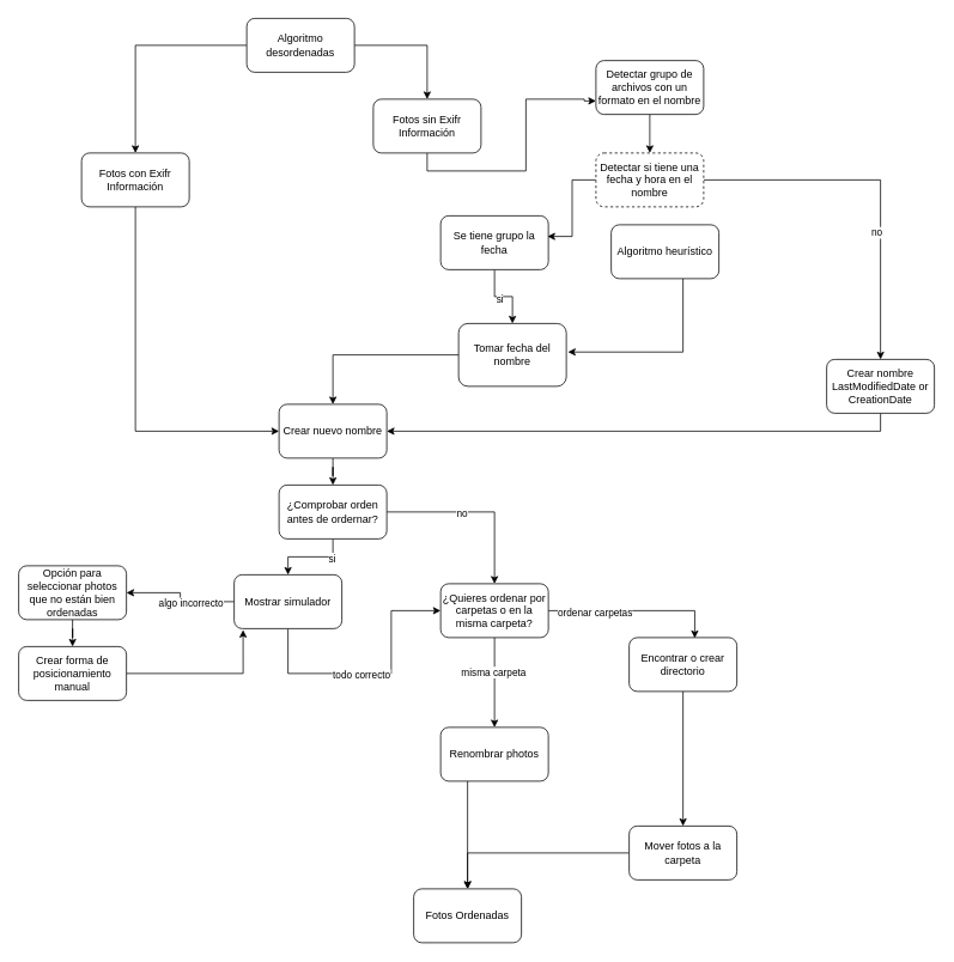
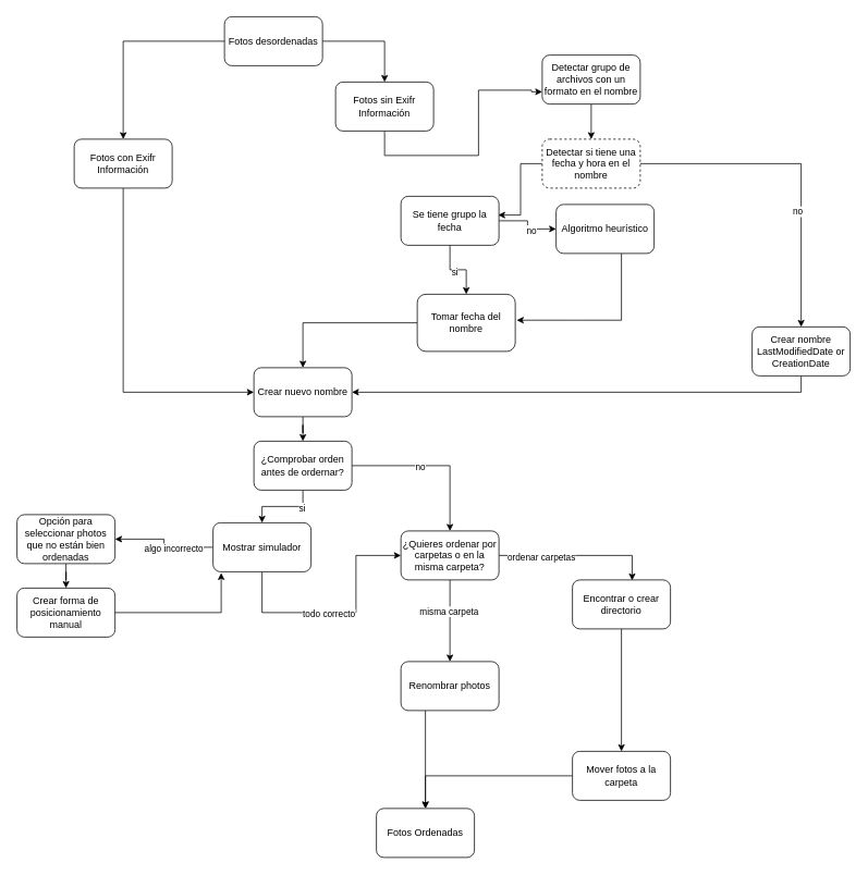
  <mxCell id="0" />
  <mxCell id="1" parent="0" />
  <mxCell id="2" value="" style="edgeStyle=orthogonalEdgeStyle;rounded=0;orthogonalLoop=1;jettySize=auto;html=1;entryX=0.5;entryY=0;entryDx=0;entryDy=0;" edge="1" parent="1" source="4" target="7"><mxGeometry relative="1" as="geometry" /></mxCell>
  <mxCell id="3" style="edgeStyle=orthogonalEdgeStyle;rounded=0;orthogonalLoop=1;jettySize=auto;html=1;exitX=1;exitY=0.5;exitDx=0;exitDy=0;entryX=0.5;entryY=0;entryDx=0;entryDy=0;" edge="1" parent="1" source="4" target="9"><mxGeometry relative="1" as="geometry" /></mxCell>
- <mxCell id="4" value="Algoritmo desordenadas" style="rounded=1;whiteSpace=wrap;html=1;" vertex="1" parent="1"><mxGeometry x="274" y="20" width="120" height="60" as="geometry" /></mxCell>
+ <mxCell id="4" value="Fotos desordenadas" style="rounded=1;whiteSpace=wrap;html=1;" vertex="1" parent="1"><mxGeometry x="274" y="20" width="120" height="60" as="geometry" /></mxCell>
  <mxCell id="5" value="Fotos Ordenadas" style="rounded=1;whiteSpace=wrap;html=1;" vertex="1" parent="1"><mxGeometry x="460" y="990" width="120" height="60" as="geometry" /></mxCell>
  <mxCell id="6" style="edgeStyle=orthogonalEdgeStyle;rounded=0;orthogonalLoop=1;jettySize=auto;html=1;entryX=0;entryY=0.5;entryDx=0;entryDy=0;" edge="1" parent="1" source="7" target="17"><mxGeometry relative="1" as="geometry"><mxPoint x="320" y="410" as="targetPoint" /><Array as="points"><mxPoint x="150" y="480" /></Array></mxGeometry></mxCell>
  <mxCell id="7" value="Fotos con Exifr Información" style="rounded=1;whiteSpace=wrap;html=1;" vertex="1" parent="1"><mxGeometry x="90" y="170" width="120" height="60" as="geometry" /></mxCell>
  <mxCell id="8" style="edgeStyle=orthogonalEdgeStyle;rounded=0;orthogonalLoop=1;jettySize=auto;html=1;entryX=0;entryY=0.75;entryDx=0;entryDy=0;" edge="1" parent="1" source="9" target="28"><mxGeometry relative="1" as="geometry"><mxPoint x="620" y="180" as="targetPoint" /><Array as="points"><mxPoint x="585" y="190" /><mxPoint x="585" y="110" /><mxPoint x="650" y="110" /></Array></mxGeometry></mxCell>
- <mxCell id="9" value="Fotos sin Exifr Información" style="rounded=1;whiteSpace=wrap;html=1;" vertex="1" parent="1"><mxGeometry x="415" y="110" width="120" height="60" as="geometry" /></mxCell>
+ <mxCell id="9" value="Fotos sin Exifr Información" style="rounded=1;whiteSpace=wrap;html=1;" vertex="1" parent="1"><mxGeometry x="410" y="100" width="120" height="60" as="geometry" /></mxCell>
  <mxCell id="10" style="edgeStyle=orthogonalEdgeStyle;rounded=0;orthogonalLoop=1;jettySize=auto;html=1;" edge="1" parent="1" source="11" target="13"><mxGeometry relative="1" as="geometry"><mxPoint x="200" y="980" as="targetPoint" /></mxGeometry></mxCell>
  <mxCell id="11" value="Encontrar o crear directorio" style="rounded=1;whiteSpace=wrap;html=1;" vertex="1" parent="1"><mxGeometry x="700" y="710" width="120" height="60" as="geometry" /></mxCell>
  <mxCell id="12" style="edgeStyle=orthogonalEdgeStyle;rounded=0;orthogonalLoop=1;jettySize=auto;html=1;" edge="1" parent="1" source="13" target="5"><mxGeometry relative="1" as="geometry" /></mxCell>
  <mxCell id="13" value="Mover fotos a la carpeta" style="rounded=1;whiteSpace=wrap;html=1;" vertex="1" parent="1"><mxGeometry x="700" y="920" width="120" height="60" as="geometry" /></mxCell>
  <mxCell id="14" style="edgeStyle=orthogonalEdgeStyle;rounded=0;orthogonalLoop=1;jettySize=auto;html=1;" edge="1" parent="1" source="15" target="17"><mxGeometry relative="1" as="geometry"><mxPoint x="550" y="360" as="targetPoint" /></mxGeometry></mxCell>
  <mxCell id="15" value="Tomar fecha del nombre" style="rounded=1;whiteSpace=wrap;html=1;" vertex="1" parent="1"><mxGeometry x="510" y="360" width="120" height="70" as="geometry" /></mxCell>
  <mxCell id="16" style="edgeStyle=orthogonalEdgeStyle;rounded=0;orthogonalLoop=1;jettySize=auto;html=1;" edge="1" parent="1" source="17" target="22"><mxGeometry relative="1" as="geometry" /></mxCell>
  <mxCell id="17" value="Crear nuevo nombre" style="rounded=1;whiteSpace=wrap;html=1;" vertex="1" parent="1"><mxGeometry x="310" y="450" width="120" height="60" as="geometry" /></mxCell>
  <mxCell id="18" style="edgeStyle=orthogonalEdgeStyle;rounded=0;orthogonalLoop=1;jettySize=auto;html=1;" edge="1" parent="1" source="22" target="33"><mxGeometry relative="1" as="geometry"><mxPoint x="320" y="670" as="targetPoint" /></mxGeometry></mxCell>
  <mxCell id="19" value="si" style="edgeLabel;html=1;align=center;verticalAlign=middle;resizable=0;points=[];" vertex="1" connectable="0" parent="18"><mxGeometry x="-0.511" y="1" relative="1" as="geometry"><mxPoint as="offset" /></mxGeometry></mxCell>
  <mxCell id="20" style="edgeStyle=orthogonalEdgeStyle;rounded=0;orthogonalLoop=1;jettySize=auto;html=1;" edge="1" parent="1" source="22" target="38"><mxGeometry relative="1" as="geometry" /></mxCell>
  <mxCell id="21" value="no" style="edgeLabel;html=1;align=center;verticalAlign=middle;resizable=0;points=[];" vertex="1" connectable="0" parent="20"><mxGeometry x="-0.173" y="-1" relative="1" as="geometry"><mxPoint as="offset" /></mxGeometry></mxCell>
  <mxCell id="22" value="¿Comprobar orden antes de ordernar?" style="rounded=1;whiteSpace=wrap;html=1;" vertex="1" parent="1"><mxGeometry x="310" y="540" width="120" height="60" as="geometry" /></mxCell>
  <mxCell id="23" style="edgeStyle=orthogonalEdgeStyle;rounded=0;orthogonalLoop=1;jettySize=auto;html=1;entryX=0.5;entryY=0;entryDx=0;entryDy=0;" edge="1" parent="1" source="26" target="40"><mxGeometry relative="1" as="geometry"><mxPoint x="820" y="260" as="targetPoint" /></mxGeometry></mxCell>
  <mxCell id="24" value="no" style="edgeLabel;html=1;align=center;verticalAlign=middle;resizable=0;points=[];" vertex="1" connectable="0" parent="23"><mxGeometry x="0.285" y="-5" relative="1" as="geometry"><mxPoint as="offset" /></mxGeometry></mxCell>
  <mxCell id="25" style="edgeStyle=orthogonalEdgeStyle;rounded=0;orthogonalLoop=1;jettySize=auto;html=1;entryX=0.992;entryY=0.383;entryDx=0;entryDy=0;entryPerimeter=0;" edge="1" parent="1" source="26" target="45"><mxGeometry relative="1" as="geometry" /></mxCell>
  <mxCell id="26" value="Detectar si tiene una fecha y hora en el nombre" style="rounded=1;whiteSpace=wrap;html=1;dashed=1;" vertex="1" parent="1"><mxGeometry x="663" y="170" width="120" height="60" as="geometry" /></mxCell>
  <mxCell id="27" style="edgeStyle=orthogonalEdgeStyle;rounded=0;orthogonalLoop=1;jettySize=auto;html=1;" edge="1" parent="1" source="28" target="26"><mxGeometry relative="1" as="geometry" /></mxCell>
  <mxCell id="28" value="Detectar grupo de archivos con un formato en el nombre" style="rounded=1;whiteSpace=wrap;html=1;" vertex="1" parent="1"><mxGeometry x="663" y="67" width="120" height="60" as="geometry" /></mxCell>
  <mxCell id="29" style="edgeStyle=orthogonalEdgeStyle;rounded=0;orthogonalLoop=1;jettySize=auto;html=1;" edge="1" parent="1" source="33" target="38"><mxGeometry relative="1" as="geometry"><Array as="points"><mxPoint x="320" y="750" /><mxPoint x="435" y="750" /><mxPoint x="435" y="680" /></Array></mxGeometry></mxCell>
  <mxCell id="30" value="todo correcto" style="edgeLabel;html=1;align=center;verticalAlign=middle;resizable=0;points=[];" vertex="1" connectable="0" parent="29"><mxGeometry x="-0.098" y="-1" relative="1" as="geometry"><mxPoint as="offset" /></mxGeometry></mxCell>
  <mxCell id="31" style="edgeStyle=orthogonalEdgeStyle;rounded=0;orthogonalLoop=1;jettySize=auto;html=1;entryX=1;entryY=0.5;entryDx=0;entryDy=0;" edge="1" parent="1" source="33" target="49"><mxGeometry relative="1" as="geometry" /></mxCell>
  <mxCell id="32" value="algo incorrecto" style="edgeLabel;html=1;align=center;verticalAlign=middle;resizable=0;points=[];" vertex="1" connectable="0" parent="31"><mxGeometry x="-0.25" y="1" relative="1" as="geometry"><mxPoint as="offset" /></mxGeometry></mxCell>
  <mxCell id="33" value="Mostrar simulador" style="rounded=1;whiteSpace=wrap;html=1;" vertex="1" parent="1"><mxGeometry x="260" y="640" width="120" height="60" as="geometry" /></mxCell>
  <mxCell id="34" style="edgeStyle=orthogonalEdgeStyle;rounded=0;orthogonalLoop=1;jettySize=auto;html=1;" edge="1" parent="1" source="38" target="53"><mxGeometry relative="1" as="geometry"><mxPoint x="550" y="800" as="targetPoint" /></mxGeometry></mxCell>
  <mxCell id="35" value="misma carpeta" style="edgeLabel;html=1;align=center;verticalAlign=middle;resizable=0;points=[];" vertex="1" connectable="0" parent="34"><mxGeometry x="-0.244" y="-2" relative="1" as="geometry"><mxPoint as="offset" /></mxGeometry></mxCell>
  <mxCell id="36" style="edgeStyle=orthogonalEdgeStyle;rounded=0;orthogonalLoop=1;jettySize=auto;html=1;entryX=0.609;entryY=0.01;entryDx=0;entryDy=0;entryPerimeter=0;" edge="1" parent="1" source="38" target="11"><mxGeometry relative="1" as="geometry" /></mxCell>
  <mxCell id="37" value="ordenar carpetas" style="edgeLabel;html=1;align=center;verticalAlign=middle;resizable=0;points=[];" vertex="1" connectable="0" parent="36"><mxGeometry x="-0.477" y="-2" relative="1" as="geometry"><mxPoint as="offset" /></mxGeometry></mxCell>
  <mxCell id="38" value="¿Quieres ordenar por carpetas o en la misma carpeta?" style="rounded=1;whiteSpace=wrap;html=1;" vertex="1" parent="1"><mxGeometry x="490" y="650" width="120" height="60" as="geometry" /></mxCell>
  <mxCell id="39" style="edgeStyle=orthogonalEdgeStyle;rounded=0;orthogonalLoop=1;jettySize=auto;html=1;entryX=1;entryY=0.5;entryDx=0;entryDy=0;" edge="1" parent="1" source="40" target="17"><mxGeometry relative="1" as="geometry"><Array as="points"><mxPoint x="980" y="480" /></Array></mxGeometry></mxCell>
  <mxCell id="40" value="Crear nombre LastModifiedDate or CreationDate" style="rounded=1;whiteSpace=wrap;html=1;" vertex="1" parent="1"><mxGeometry x="920" y="400" width="120" height="60" as="geometry" /></mxCell>
  <mxCell id="41" style="edgeStyle=orthogonalEdgeStyle;rounded=0;orthogonalLoop=1;jettySize=auto;html=1;" edge="1" parent="1" source="45" target="15"><mxGeometry relative="1" as="geometry" /></mxCell>
  <mxCell id="42" value="si" style="edgeLabel;html=1;align=center;verticalAlign=middle;resizable=0;points=[];" vertex="1" connectable="0" parent="41"><mxGeometry x="-0.135" y="-2" relative="1" as="geometry"><mxPoint as="offset" /></mxGeometry></mxCell>
+ <mxCell id="43" style="edgeStyle=orthogonalEdgeStyle;rounded=0;orthogonalLoop=1;jettySize=auto;html=1;" edge="1" parent="1" source="45" target="47"><mxGeometry relative="1" as="geometry"><mxPoint x="710" y="280" as="targetPoint" /></mxGeometry></mxCell>
+ <mxCell id="44" value="no" style="edgeLabel;html=1;align=center;verticalAlign=middle;resizable=0;points=[];" vertex="1" connectable="0" parent="43"><mxGeometry x="0.235" y="-1" relative="1" as="geometry"><mxPoint as="offset" /></mxGeometry></mxCell>
  <mxCell id="45" value="Se tiene grupo la fecha" style="rounded=1;whiteSpace=wrap;html=1;" vertex="1" parent="1"><mxGeometry x="490" y="240" width="120" height="60" as="geometry" /></mxCell>
  <mxCell id="46" style="edgeStyle=orthogonalEdgeStyle;rounded=0;orthogonalLoop=1;jettySize=auto;html=1;entryX=1.015;entryY=0.454;entryDx=0;entryDy=0;entryPerimeter=0;" edge="1" parent="1" source="47" target="15"><mxGeometry relative="1" as="geometry"><mxPoint x="760" y="400" as="targetPoint" /><Array as="points"><mxPoint x="760" y="392" /></Array></mxGeometry></mxCell>
  <mxCell id="47" value="Algoritmo heurístico" style="rounded=1;whiteSpace=wrap;html=1;" vertex="1" parent="1"><mxGeometry x="680" y="250" width="120" height="60" as="geometry" /></mxCell>
  <mxCell id="48" style="edgeStyle=orthogonalEdgeStyle;rounded=0;orthogonalLoop=1;jettySize=auto;html=1;" edge="1" parent="1" source="49" target="51"><mxGeometry relative="1" as="geometry"><mxPoint x="80" y="750" as="targetPoint" /></mxGeometry></mxCell>
  <mxCell id="49" value="Opción para seleccionar photos que no están bien ordenadas" style="rounded=1;whiteSpace=wrap;html=1;" vertex="1" parent="1"><mxGeometry x="20" y="630" width="120" height="60" as="geometry" /></mxCell>
  <mxCell id="50" style="edgeStyle=orthogonalEdgeStyle;rounded=0;orthogonalLoop=1;jettySize=auto;html=1;entryX=0.083;entryY=1.025;entryDx=0;entryDy=0;entryPerimeter=0;" edge="1" parent="1" source="51" target="33"><mxGeometry relative="1" as="geometry" /></mxCell>
  <mxCell id="51" value="Crear forma de posicionamiento manual" style="rounded=1;whiteSpace=wrap;html=1;" vertex="1" parent="1"><mxGeometry x="20" y="720" width="120" height="60" as="geometry" /></mxCell>
  <mxCell id="52" style="edgeStyle=orthogonalEdgeStyle;rounded=0;orthogonalLoop=1;jettySize=auto;html=1;" edge="1" parent="1" source="53" target="5"><mxGeometry relative="1" as="geometry"><Array as="points"><mxPoint x="520" y="950" /><mxPoint x="520" y="950" /></Array></mxGeometry></mxCell>
  <mxCell id="53" value="Renombrar photos" style="rounded=1;whiteSpace=wrap;html=1;" vertex="1" parent="1"><mxGeometry x="490" y="810" width="120" height="60" as="geometry" /></mxCell>
